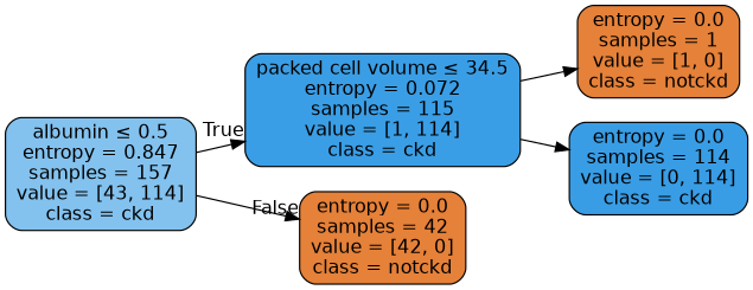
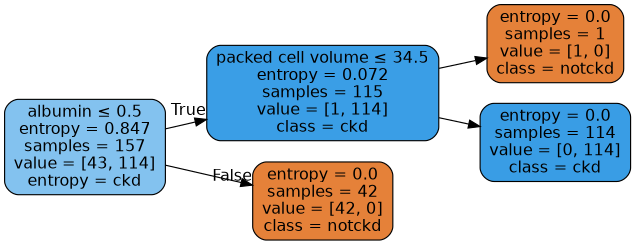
  digraph {
    rankdir=LR
    node [color=black fillcolor="#e58139ff" fontname=helvetica shape=box style="filled, rounded"]
    edge [fontname=helvetica]
-   n1 [fillcolor="#399de59f" label=<albumin &le; 0.5<br/>entropy = 0.847<br/>samples = 157<br/>value = [43, 114]<br/>class = ckd>]
+   n1 [fillcolor="#399de59f" label=<albumin &le; 0.5<br/>entropy = 0.847<br/>samples = 157<br/>value = [43, 114]<br/>entropy = ckd>]
    n2 [fillcolor="#399de5fd" label=<packed cell volume &le; 34.5<br/>entropy = 0.072<br/>samples = 115<br/>value = [1, 114]<br/>class = ckd>]
    n3 [label=<entropy = 0.0<br/>samples = 42<br/>value = [42, 0]<br/>class = notckd>]
    n4 [label=<entropy = 0.0<br/>samples = 1<br/>value = [1, 0]<br/>class = notckd>]
    n5 [fillcolor="#399de5ff" label=<entropy = 0.0<br/>samples = 114<br/>value = [0, 114]<br/>class = ckd>]
    n1 -> n2 [headlabel=True labelangle=45 labeldistance=2.5]
    n1 -> n3 [headlabel=False labelangle=-45 labeldistance=2.5]
    n2 -> n4
    n2 -> n5
  }
